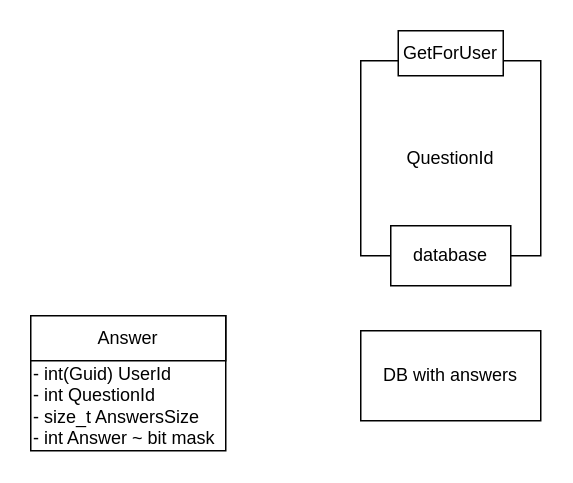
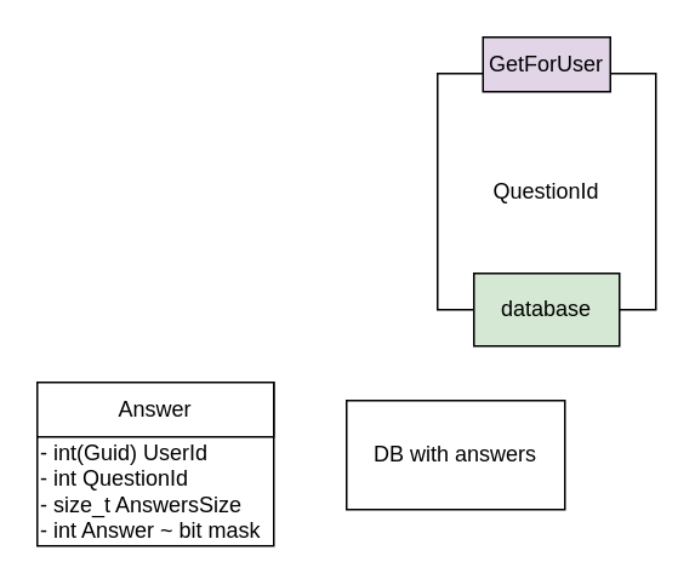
  <mxCell id="0" />
  <mxCell id="1" parent="0" />
  <mxCell id="2" value="QuestionId" style="rounded=0;whiteSpace=wrap;html=1;" vertex="1" parent="1"><mxGeometry x="240" y="40" width="120" height="130" as="geometry" /></mxCell>
- <mxCell id="3" value="DB with answers" style="rounded=0;whiteSpace=wrap;html=1;" vertex="1" parent="1"><mxGeometry x="240" y="220" width="120" height="60" as="geometry" /></mxCell>
+ <mxCell id="3" value="DB with answers" style="rounded=0;whiteSpace=wrap;html=1;" vertex="1" parent="1"><mxGeometry x="190" y="220" width="120" height="60" as="geometry" /></mxCell>
  <mxCell id="4" value="" style="rounded=0;whiteSpace=wrap;html=1;" vertex="1" parent="1"><mxGeometry x="20" y="210" width="130" height="90" as="geometry" /></mxCell>
  <mxCell id="5" value="Answer" style="rounded=0;whiteSpace=wrap;html=1;" vertex="1" parent="1"><mxGeometry x="20" y="210" width="130" height="30" as="geometry" /></mxCell>
  <mxCell id="6" value="- int(Guid) UserId&lt;br&gt;- int QuestionId&lt;br&gt;- size_t AnswersSize&lt;br&gt;- int Answer ~ bit mask" style="text;html=1;strokeColor=none;fillColor=none;align=left;verticalAlign=middle;whiteSpace=wrap;rounded=0;" vertex="1" parent="1"><mxGeometry x="20" y="240" width="130" height="60" as="geometry" /></mxCell>
- <mxCell id="7" value="database" style="rounded=0;whiteSpace=wrap;html=1;" vertex="1" parent="1"><mxGeometry x="260" y="150" width="80" height="40" as="geometry" /></mxCell>
- <mxCell id="8" value="GetForUser" style="rounded=0;whiteSpace=wrap;html=1;" vertex="1" parent="1"><mxGeometry x="265" y="20" width="70" height="30" as="geometry" /></mxCell>
+ <mxCell id="7" value="database" style="rounded=0;whiteSpace=wrap;html=1;fillColor=#d5e8d4;" vertex="1" parent="1"><mxGeometry x="260" y="150" width="80" height="40" as="geometry" /></mxCell>
+ <mxCell id="8" value="GetForUser" style="rounded=0;whiteSpace=wrap;html=1;fillColor=#e1d5e7;" vertex="1" parent="1"><mxGeometry x="265" y="20" width="70" height="30" as="geometry" /></mxCell>
